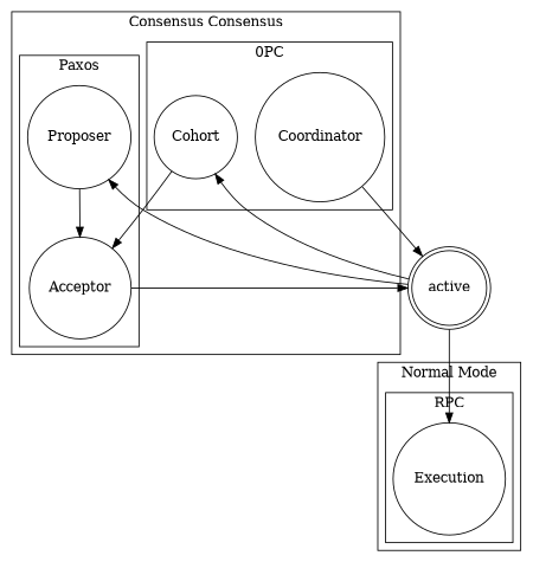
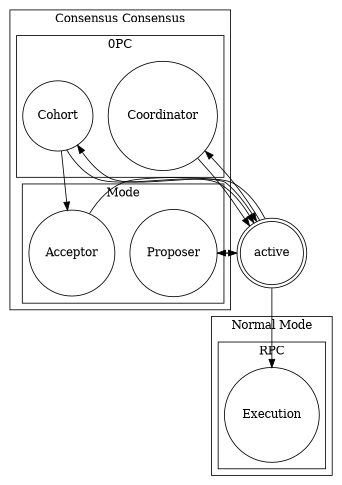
  digraph {
    node [shape=circle]
    n1 [label=Execution]
    n2 [label=Proposer]
    n3 [label=Acceptor]
    n4 [label=Coordinator]
    n5 [label=Cohort]
    n6 [label=active shape=doublecircle]
    subgraph cluster_1 {
      label="Normal Mode"
      subgraph cluster_2 {
        label=RPC
        n1
      }
    }
    subgraph cluster_3 {
      label="Consensus Consensus"
      subgraph cluster_4 {
-       label=Paxos
+       label=Mode
        n2
        n3
      }
      subgraph cluster_5 {
        label="0PC"
        n4
        n5
      }
    }
-   n2 -> n3
+   n2 -> n6
    n3 -> n6
    n4 -> n6
    n5 -> n3
+   n5 -> n6
    n6 -> n1
    n6 -> n2
+   n6 -> n4
    n6 -> n5
  }
